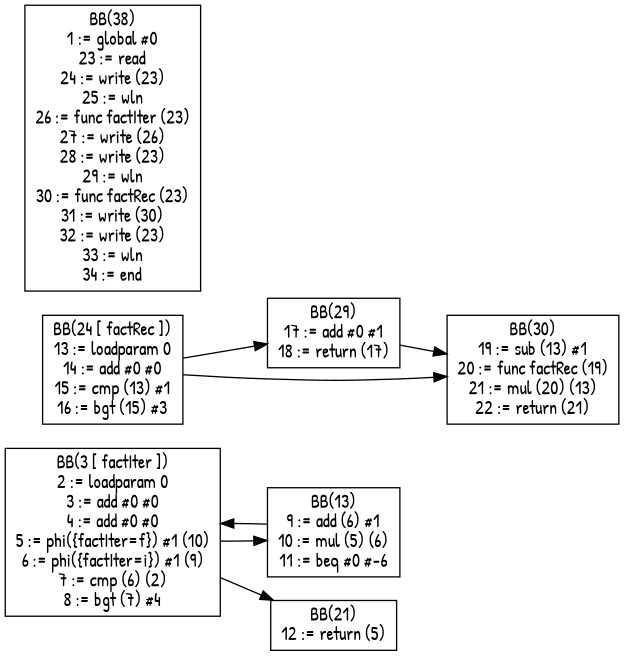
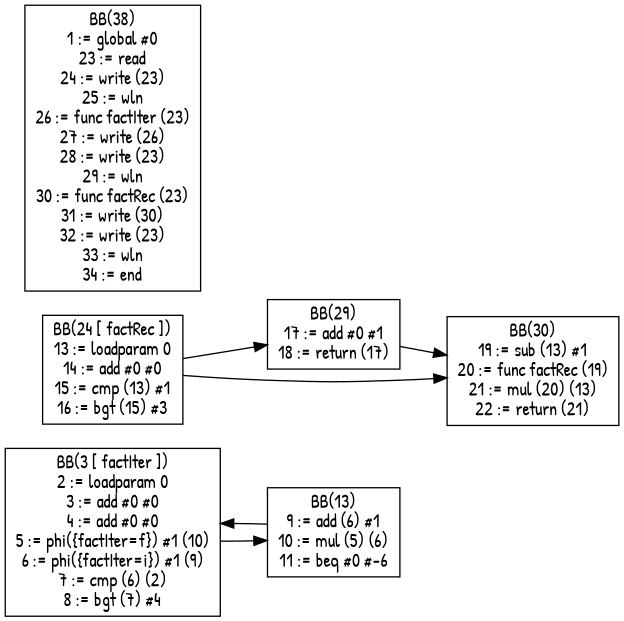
  digraph {
    rankdir=LR
    fontname="Patrick Hand"
    node [shape=box fontname="Patrick Hand"]
    edge [fontname="Patrick Hand"]
    n1 [label="BB(3 [ factIter ])\n2 := loadparam 0\n3 := add #0 #0\n4 := add #0 #0\n5 := phi({factIter=f}) #1 (10)\n6 := phi({factIter=i}) #1 (9)\n7 := cmp (6) (2)\n8 := bgt (7) #4\n"]
    n2 [label="BB(13)\n9 := add (6) #1\n10 := mul (5) (6)\n11 := beq #0 #-6\n"]
-   n3 [label="BB(21)\n12 := return (5)\n"]
    n4 [label="BB(24 [ factRec ])\n13 := loadparam 0\n14 := add #0 #0\n15 := cmp (13) #1\n16 := bgt (15) #3\n"]
    n5 [label="BB(29)\n17 := add #0 #1\n18 := return (17)\n"]
    n6 [label="BB(30)\n19 := sub (13) #1\n20 := func factRec (19)\n21 := mul (20) (13)\n22 := return (21)\n"]
    n7 [label="BB(38)\n1 := global #0\n23 := read\n24 := write (23)\n25 := wln\n26 := func factIter (23)\n27 := write (26)\n28 := write (23)\n29 := wln\n30 := func factRec (23)\n31 := write (30)\n32 := write (23)\n33 := wln\n34 := end\n"]
    n1 -> n2
-   n1 -> n3
    n2 -> n1
    n4 -> n5
    n4 -> n6
    n5 -> n6
  }
